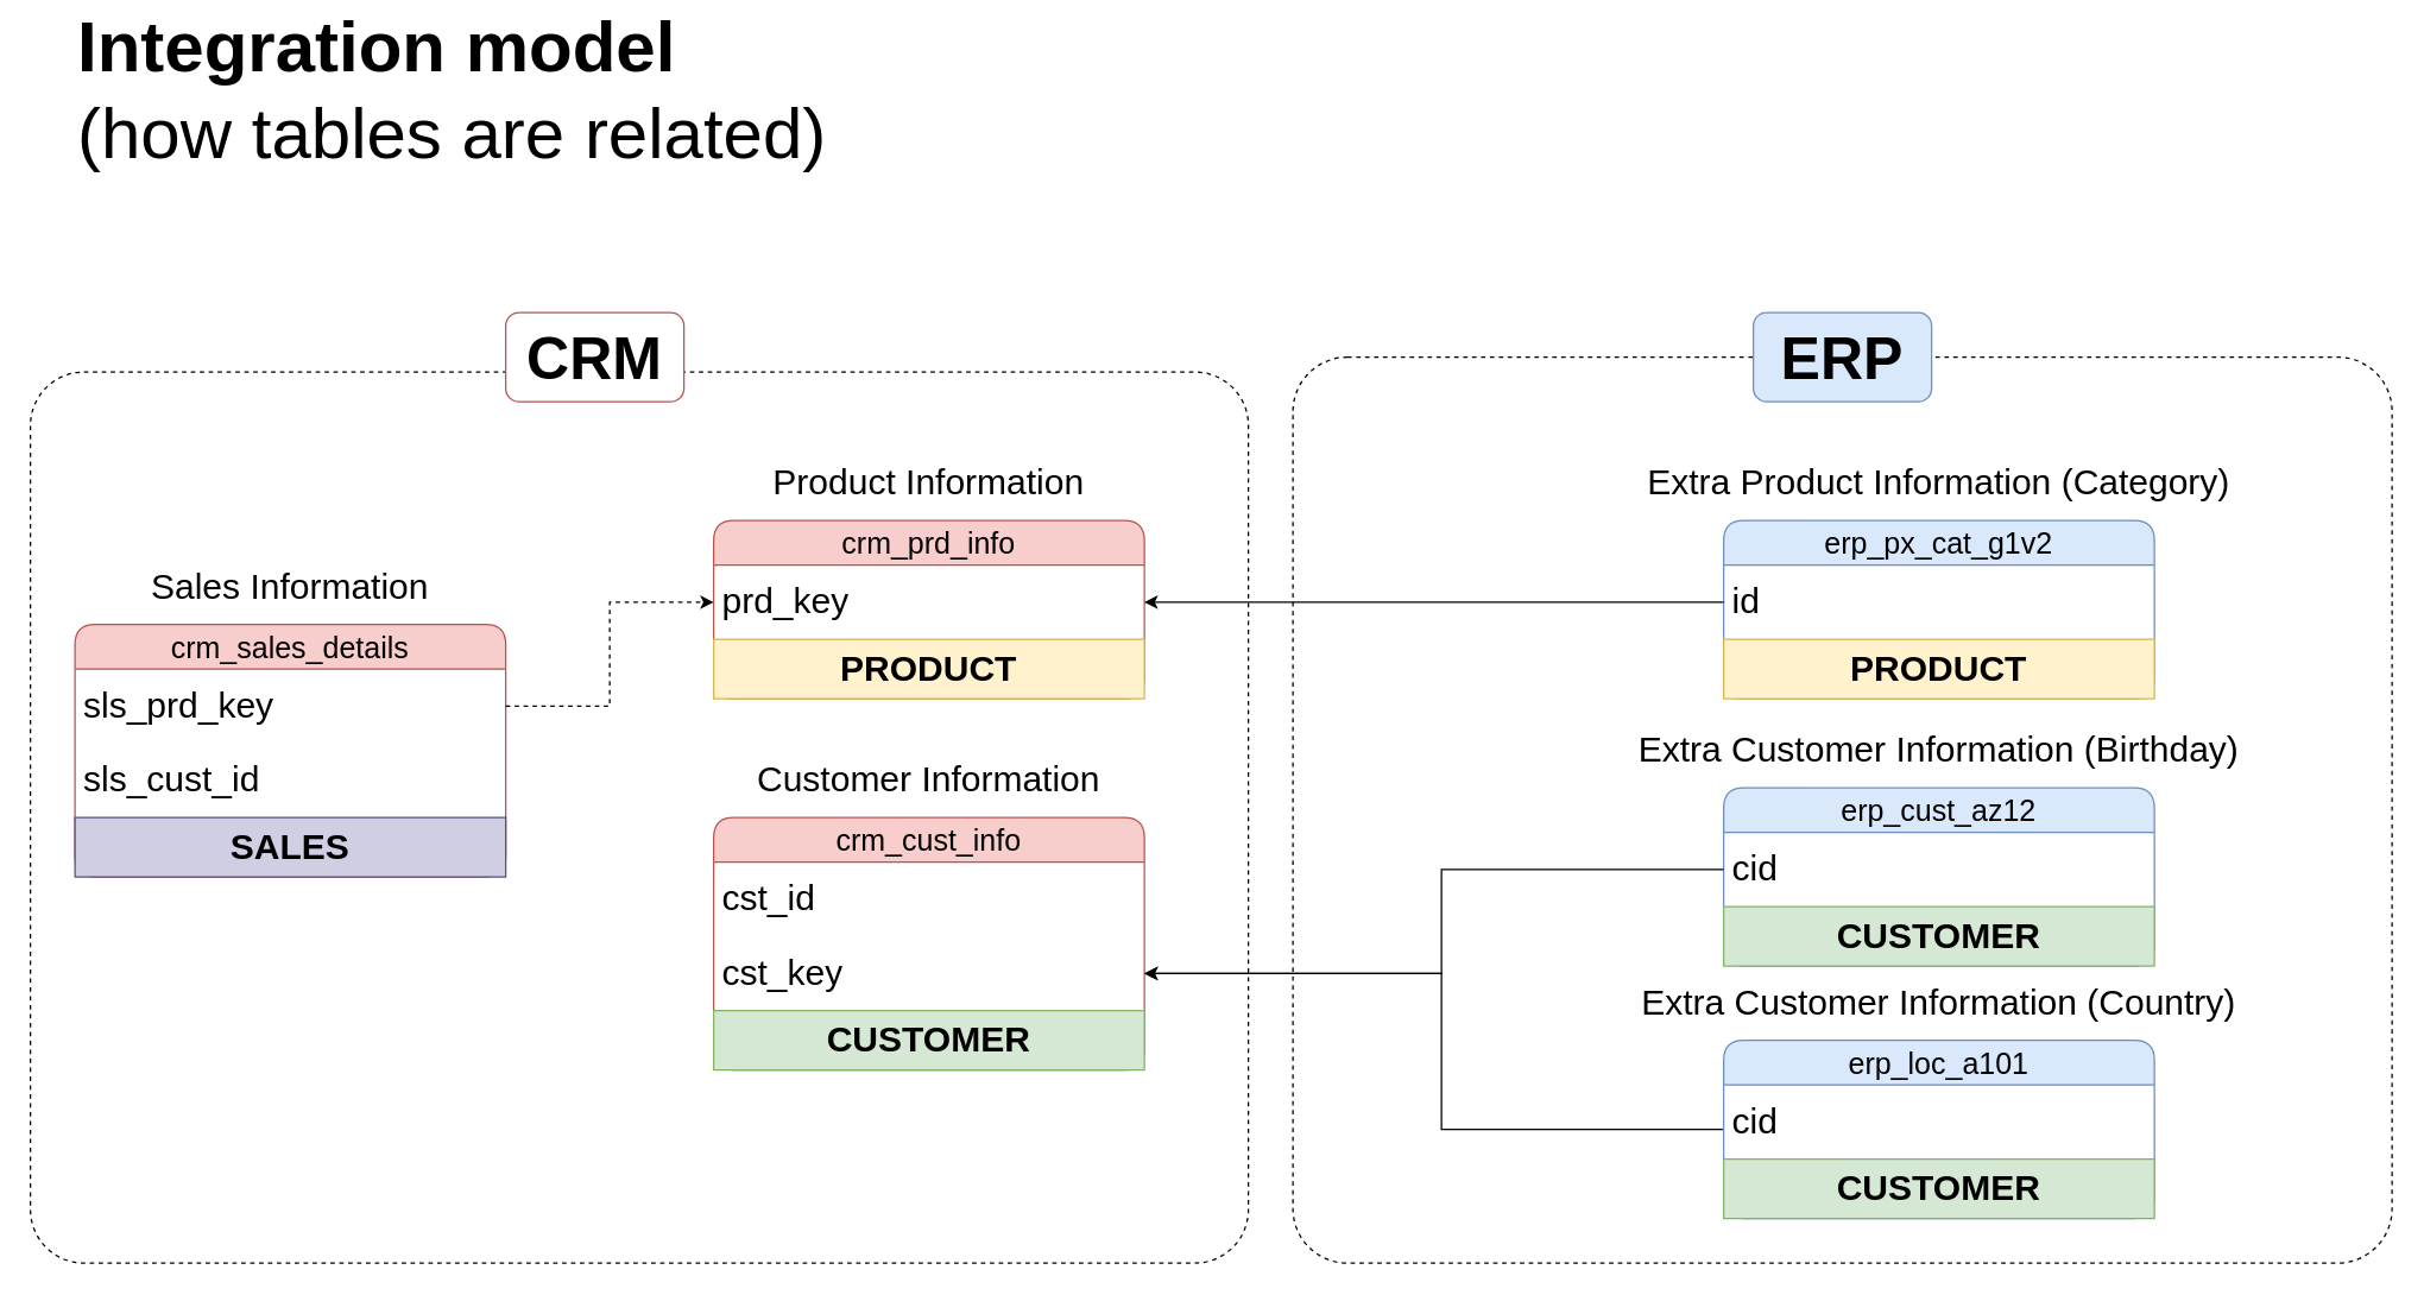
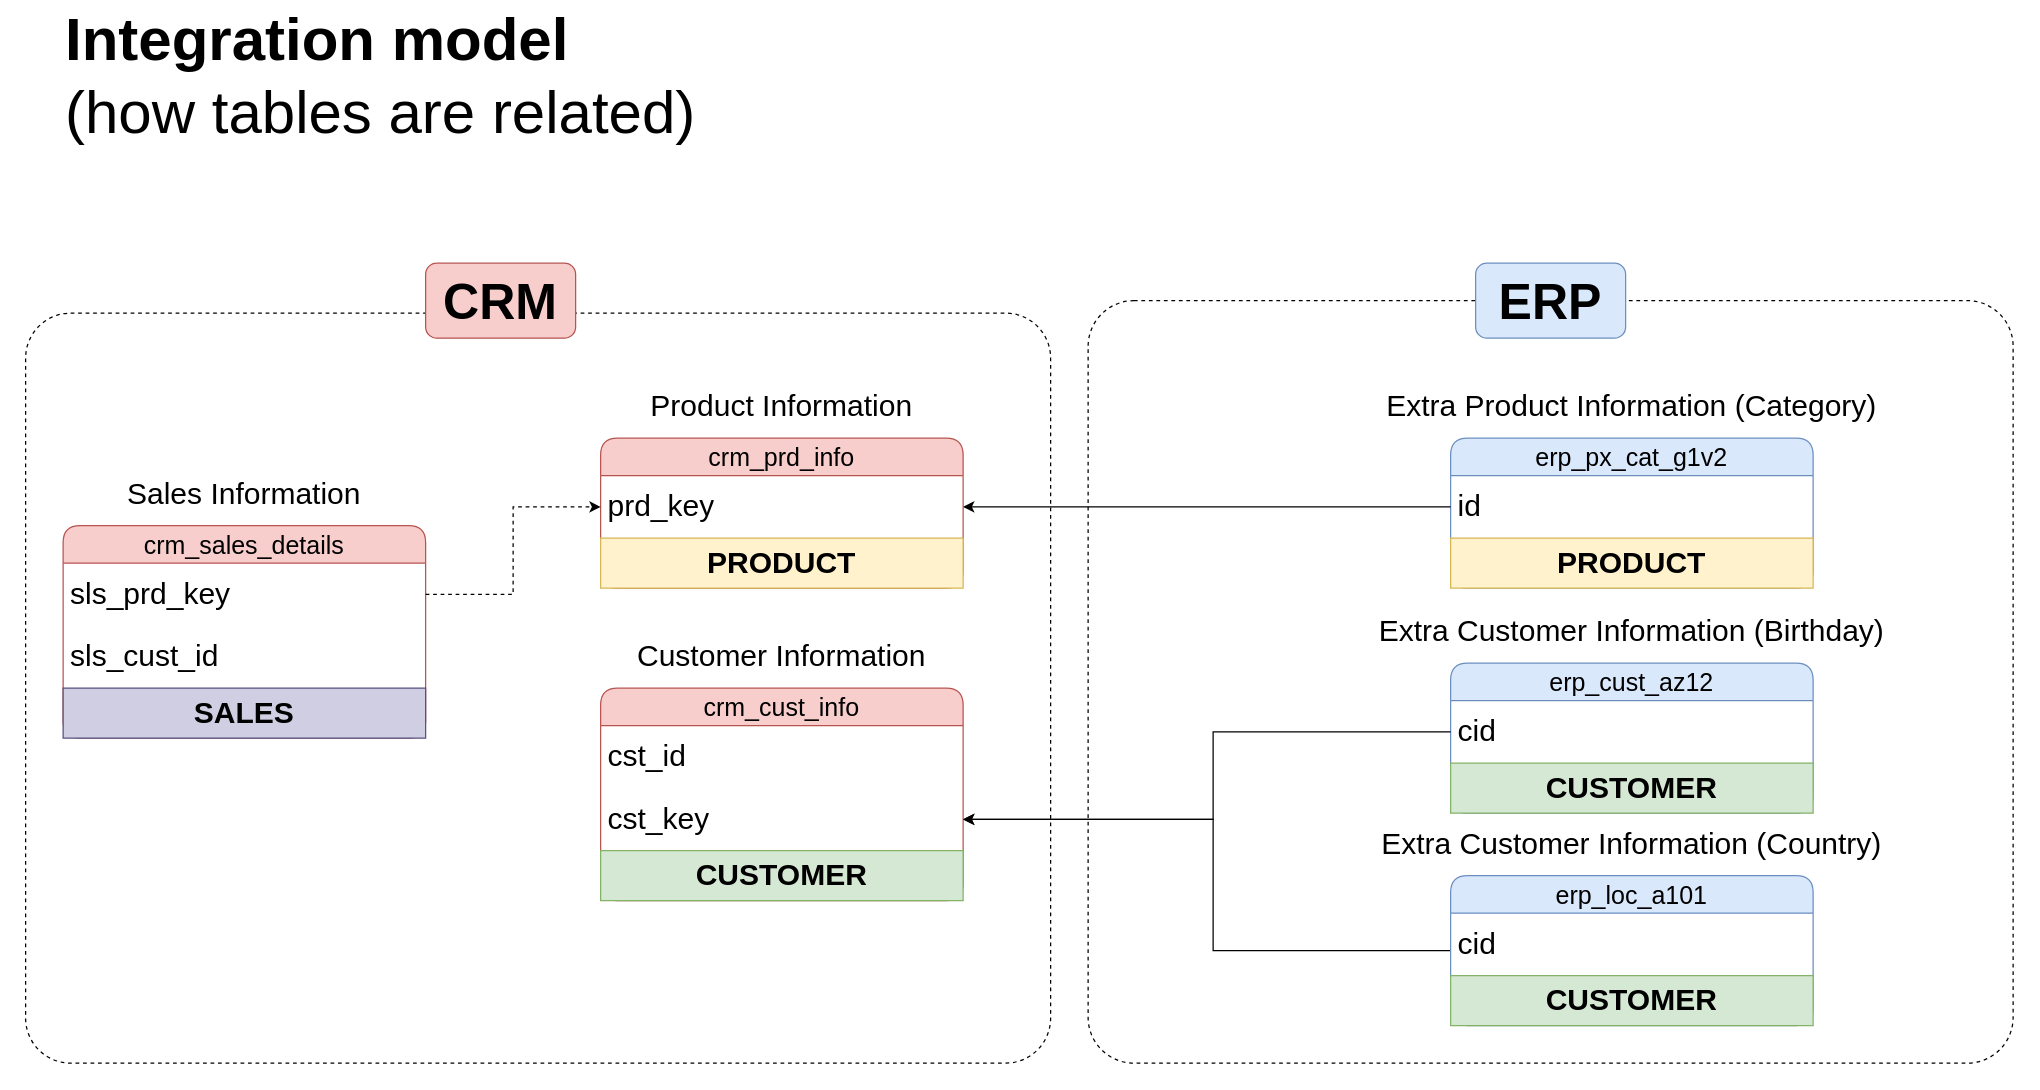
  <mxCell id="0" />
  <mxCell id="1" parent="0" />
  <mxCell id="2" value="" style="rounded=1;whiteSpace=wrap;html=1;strokeWidth=1;dashed=1;fillColor=none;arcSize=6;" parent="1" vertex="1"><mxGeometry x="870" y="240" width="740" height="610" as="geometry" /></mxCell>
  <mxCell id="3" value="" style="rounded=1;whiteSpace=wrap;html=1;strokeWidth=1;dashed=1;fillColor=none;arcSize=6;" parent="1" vertex="1"><mxGeometry x="20" y="250" width="820" height="600" as="geometry" /></mxCell>
  <mxCell id="4" value="Integration model&amp;nbsp;&lt;div&gt;&lt;span style=&quot;font-weight: normal;&quot;&gt;(how tables are related)&lt;/span&gt;&lt;/div&gt;" style="text;html=1;align=left;verticalAlign=middle;whiteSpace=wrap;rounded=0;fontSize=48;fontStyle=1" parent="1" vertex="1"><mxGeometry x="50" y="20" width="550" height="80" as="geometry" /></mxCell>
  <mxCell id="5" value="&lt;font style=&quot;font-size: 20px;&quot;&gt;crm_cust_info&lt;/font&gt;" style="swimlane;fontStyle=0;childLayout=stackLayout;horizontal=1;startSize=30;horizontalStack=0;resizeParent=1;resizeParentMax=0;resizeLast=0;collapsible=1;marginBottom=0;whiteSpace=wrap;html=1;rounded=1;fillColor=#f8cecc;strokeColor=#b85450;fontSize=24;" parent="1" vertex="1"><mxGeometry x="480" y="550" width="290" height="170" as="geometry" /></mxCell>
  <mxCell id="6" value="cst_id" style="text;strokeColor=none;fillColor=none;align=left;verticalAlign=middle;spacingLeft=4;spacingRight=4;overflow=hidden;points=[[0,0.5],[1,0.5]];portConstraint=eastwest;rotatable=0;whiteSpace=wrap;html=1;fontSize=24;" parent="5" vertex="1"><mxGeometry y="30" width="290" height="50" as="geometry" /></mxCell>
  <mxCell id="7" value="cst_key" style="text;strokeColor=none;fillColor=none;align=left;verticalAlign=middle;spacingLeft=4;spacingRight=4;overflow=hidden;points=[[0,0.5],[1,0.5]];portConstraint=eastwest;rotatable=0;whiteSpace=wrap;html=1;fontSize=24;" parent="5" vertex="1"><mxGeometry y="80" width="290" height="50" as="geometry" /></mxCell>
  <mxCell id="8" value="CUSTOMER" style="text;html=1;strokeColor=#82b366;fillColor=#d5e8d4;align=center;verticalAlign=middle;whiteSpace=wrap;overflow=hidden;fontSize=24;fontStyle=1" vertex="1" parent="5"><mxGeometry y="130" width="290" height="40" as="geometry" /></mxCell>
  <mxCell id="9" value="Customer Information" style="text;html=1;align=center;verticalAlign=middle;whiteSpace=wrap;rounded=0;fontSize=24;" parent="1" vertex="1"><mxGeometry x="490" y="510" width="270" height="30" as="geometry" /></mxCell>
  <mxCell id="10" value="&lt;font style=&quot;font-size: 20px;&quot;&gt;crm_prd_info&lt;/font&gt;" style="swimlane;fontStyle=0;childLayout=stackLayout;horizontal=1;startSize=30;horizontalStack=0;resizeParent=1;resizeParentMax=0;resizeLast=0;collapsible=1;marginBottom=0;whiteSpace=wrap;html=1;rounded=1;fillColor=#f8cecc;strokeColor=#b85450;fontSize=24;" parent="1" vertex="1"><mxGeometry x="480" y="350" width="290" height="120" as="geometry" /></mxCell>
  <mxCell id="11" value="prd_key" style="text;strokeColor=none;fillColor=none;align=left;verticalAlign=middle;spacingLeft=4;spacingRight=4;overflow=hidden;points=[[0,0.5],[1,0.5]];portConstraint=eastwest;rotatable=0;whiteSpace=wrap;html=1;fontSize=24;" parent="10" vertex="1"><mxGeometry y="30" width="290" height="50" as="geometry" /></mxCell>
  <mxCell id="12" value="PRODUCT" style="text;html=1;strokeColor=#d6b656;fillColor=#fff2cc;align=center;verticalAlign=middle;whiteSpace=wrap;overflow=hidden;fontSize=24;fontStyle=1" vertex="1" parent="10"><mxGeometry y="80" width="290" height="40" as="geometry" /></mxCell>
  <mxCell id="13" value="Product Information" style="text;html=1;align=center;verticalAlign=middle;whiteSpace=wrap;rounded=0;fontSize=24;" parent="1" vertex="1"><mxGeometry x="490" y="310" width="270" height="30" as="geometry" /></mxCell>
  <mxCell id="14" value="&lt;font style=&quot;font-size: 20px;&quot;&gt;crm_sales_details&lt;/font&gt;" style="swimlane;fontStyle=0;childLayout=stackLayout;horizontal=1;startSize=30;horizontalStack=0;resizeParent=1;resizeParentMax=0;resizeLast=0;collapsible=1;marginBottom=0;whiteSpace=wrap;html=1;rounded=1;fillColor=#f8cecc;strokeColor=#b85450;fontSize=24;" parent="1" vertex="1"><mxGeometry x="50" y="420" width="290" height="170" as="geometry" /></mxCell>
  <mxCell id="15" value="sls_prd_key" style="text;strokeColor=none;fillColor=none;align=left;verticalAlign=middle;spacingLeft=4;spacingRight=4;overflow=hidden;points=[[0,0.5],[1,0.5]];portConstraint=eastwest;rotatable=0;whiteSpace=wrap;html=1;fontSize=24;" parent="14" vertex="1"><mxGeometry y="30" width="290" height="50" as="geometry" /></mxCell>
  <mxCell id="16" value="sls_cust_id" style="text;strokeColor=none;fillColor=none;align=left;verticalAlign=middle;spacingLeft=4;spacingRight=4;overflow=hidden;points=[[0,0.5],[1,0.5]];portConstraint=eastwest;rotatable=0;whiteSpace=wrap;html=1;fontSize=24;" parent="14" vertex="1"><mxGeometry y="80" width="290" height="50" as="geometry" /></mxCell>
  <mxCell id="17" value="SALES" style="text;html=1;strokeColor=#56517e;fillColor=#d0cee2;align=center;verticalAlign=middle;whiteSpace=wrap;overflow=hidden;fontSize=24;fontStyle=1;" vertex="1" parent="14"><mxGeometry y="130" width="290" height="40" as="geometry" /></mxCell>
  <mxCell id="18" value="Sales Information" style="text;html=1;align=center;verticalAlign=middle;whiteSpace=wrap;rounded=0;fontSize=24;" parent="1" vertex="1"><mxGeometry x="60" y="380" width="270" height="30" as="geometry" /></mxCell>
  <mxCell id="19" style="edgeStyle=orthogonalEdgeStyle;rounded=0;orthogonalLoop=1;jettySize=auto;html=1;entryX=0;entryY=0.5;entryDx=0;entryDy=0;dashed=1;" parent="1" source="15" target="11" edge="1"><mxGeometry relative="1" as="geometry" /></mxCell>
  <mxCell id="20" value="&lt;font style=&quot;font-size: 20px;&quot;&gt;erp_cust_az12&lt;/font&gt;" style="swimlane;fontStyle=0;childLayout=stackLayout;horizontal=1;startSize=30;horizontalStack=0;resizeParent=1;resizeParentMax=0;resizeLast=0;collapsible=1;marginBottom=0;whiteSpace=wrap;html=1;rounded=1;fillColor=#dae8fc;strokeColor=#6c8ebf;fontSize=24;" parent="1" vertex="1"><mxGeometry x="1160" y="530" width="290" height="120" as="geometry" /></mxCell>
  <mxCell id="21" value="cid" style="text;strokeColor=none;fillColor=none;align=left;verticalAlign=middle;spacingLeft=4;spacingRight=4;overflow=hidden;points=[[0,0.5],[1,0.5]];portConstraint=eastwest;rotatable=0;whiteSpace=wrap;html=1;fontSize=24;" parent="20" vertex="1"><mxGeometry y="30" width="290" height="50" as="geometry" /></mxCell>
  <mxCell id="22" value="CUSTOMER" style="text;html=1;strokeColor=#82b366;fillColor=#d5e8d4;align=center;verticalAlign=middle;whiteSpace=wrap;overflow=hidden;fontSize=24;fontStyle=1" vertex="1" parent="20"><mxGeometry y="80" width="290" height="40" as="geometry" /></mxCell>
  <mxCell id="23" value="Extra Customer Information (Birthday)" style="text;html=1;align=center;verticalAlign=middle;whiteSpace=wrap;rounded=0;fontSize=24;" parent="1" vertex="1"><mxGeometry x="1090" y="490" width="430" height="30" as="geometry" /></mxCell>
  <mxCell id="24" style="edgeStyle=orthogonalEdgeStyle;rounded=0;orthogonalLoop=1;jettySize=auto;html=1;" parent="1" source="21" target="7" edge="1"><mxGeometry relative="1" as="geometry"><Array as="points"><mxPoint x="970" y="585" /><mxPoint x="970" y="655" /></Array></mxGeometry></mxCell>
  <mxCell id="25" style="edgeStyle=orthogonalEdgeStyle;rounded=0;orthogonalLoop=1;jettySize=auto;html=1;entryX=1;entryY=0.5;entryDx=0;entryDy=0;" parent="1" source="26" target="7" edge="1"><mxGeometry relative="1" as="geometry"><Array as="points"><mxPoint x="970" y="760" /><mxPoint x="970" y="655" /></Array></mxGeometry></mxCell>
  <mxCell id="26" value="&lt;font style=&quot;font-size: 20px;&quot;&gt;erp_loc_a101&lt;/font&gt;" style="swimlane;fontStyle=0;childLayout=stackLayout;horizontal=1;startSize=30;horizontalStack=0;resizeParent=1;resizeParentMax=0;resizeLast=0;collapsible=1;marginBottom=0;whiteSpace=wrap;html=1;rounded=1;fillColor=#dae8fc;strokeColor=#6c8ebf;fontSize=24;" parent="1" vertex="1"><mxGeometry x="1160" y="700" width="290" height="120" as="geometry" /></mxCell>
  <mxCell id="27" value="cid" style="text;strokeColor=none;fillColor=none;align=left;verticalAlign=middle;spacingLeft=4;spacingRight=4;overflow=hidden;points=[[0,0.5],[1,0.5]];portConstraint=eastwest;rotatable=0;whiteSpace=wrap;html=1;fontSize=24;" parent="26" vertex="1"><mxGeometry y="30" width="290" height="50" as="geometry" /></mxCell>
  <mxCell id="28" value="CUSTOMER" style="text;html=1;strokeColor=#82b366;fillColor=#d5e8d4;align=center;verticalAlign=middle;whiteSpace=wrap;overflow=hidden;fontSize=24;fontStyle=1" vertex="1" parent="26"><mxGeometry y="80" width="290" height="40" as="geometry" /></mxCell>
  <mxCell id="29" value="Extra Customer Information (Country)" style="text;html=1;align=center;verticalAlign=middle;whiteSpace=wrap;rounded=0;fontSize=24;" parent="1" vertex="1"><mxGeometry x="1090" y="660" width="430" height="30" as="geometry" /></mxCell>
  <mxCell id="30" value="&lt;font style=&quot;font-size: 20px;&quot;&gt;erp_px_cat_g1v2&lt;/font&gt;" style="swimlane;fontStyle=0;childLayout=stackLayout;horizontal=1;startSize=30;horizontalStack=0;resizeParent=1;resizeParentMax=0;resizeLast=0;collapsible=1;marginBottom=0;whiteSpace=wrap;html=1;rounded=1;fillColor=#dae8fc;strokeColor=#6c8ebf;fontSize=24;" parent="1" vertex="1"><mxGeometry x="1160" y="350" width="290" height="120" as="geometry" /></mxCell>
  <mxCell id="31" value="id" style="text;strokeColor=none;fillColor=none;align=left;verticalAlign=middle;spacingLeft=4;spacingRight=4;overflow=hidden;points=[[0,0.5],[1,0.5]];portConstraint=eastwest;rotatable=0;whiteSpace=wrap;html=1;fontSize=24;" parent="30" vertex="1"><mxGeometry y="30" width="290" height="50" as="geometry" /></mxCell>
  <mxCell id="32" value="PRODUCT" style="text;html=1;strokeColor=#d6b656;fillColor=#fff2cc;align=center;verticalAlign=middle;whiteSpace=wrap;overflow=hidden;fontSize=24;fontStyle=1" vertex="1" parent="30"><mxGeometry y="80" width="290" height="40" as="geometry" /></mxCell>
  <mxCell id="33" value="Extra Product Information (Category)" style="text;html=1;align=center;verticalAlign=middle;whiteSpace=wrap;rounded=0;fontSize=24;" parent="1" vertex="1"><mxGeometry x="1090" y="310" width="430" height="30" as="geometry" /></mxCell>
  <mxCell id="34" style="edgeStyle=orthogonalEdgeStyle;rounded=0;orthogonalLoop=1;jettySize=auto;html=1;entryX=1;entryY=0.5;entryDx=0;entryDy=0;" parent="1" source="31" target="11" edge="1"><mxGeometry relative="1" as="geometry" /></mxCell>
- <mxCell id="35" value="CRM" style="rounded=1;whiteSpace=wrap;html=1;fillColor=#ffffff;strokeColor=#b85450;fontSize=40;fontStyle=1;" parent="1" vertex="1"><mxGeometry x="340" y="210" width="120" height="60" as="geometry" /></mxCell>
+ <mxCell id="35" value="CRM" style="rounded=1;whiteSpace=wrap;html=1;fillColor=#f8cecc;strokeColor=#b85450;fontSize=40;fontStyle=1" parent="1" vertex="1"><mxGeometry x="340" y="210" width="120" height="60" as="geometry" /></mxCell>
  <mxCell id="36" value="ERP" style="rounded=1;whiteSpace=wrap;html=1;fillColor=#dae8fc;strokeColor=#6c8ebf;fontSize=40;fontStyle=1" parent="1" vertex="1"><mxGeometry x="1180" y="210" width="120" height="60" as="geometry" /></mxCell>
